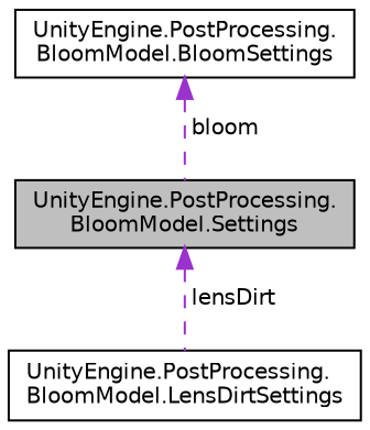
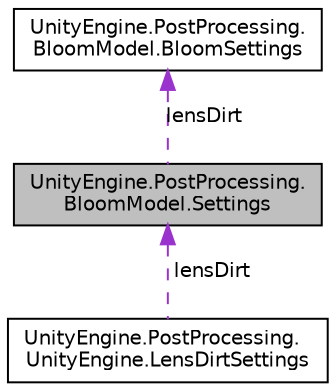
  digraph {
    rankdir=TB
    node [color=black fillcolor=white fontname=Helvetica fontsize=10 shape=record style=filled]
    edge [color=darkorchid3 dir=back fontname=Helvetica fontsize=10 labelfontname=Helvetica labelfontsize=10 style=dashed]
    n1 [fillcolor=grey75 fontcolor=black height=0.2 label="UnityEngine.PostProcessing.\lBloomModel.Settings" width=0.4]
-   n2 [height=0.2 label="UnityEngine.PostProcessing.\lBloomModel.LensDirtSettings" width=0.4]
+   n2 [height=0.2 label="UnityEngine.PostProcessing.\lUnityEngine.LensDirtSettings" width=0.4]
    n3 [height=0.2 label="UnityEngine.PostProcessing.\lBloomModel.BloomSettings" width=0.4]
    n1 -> n2 [label=" lensDirt"]
-   n3 -> n1 [label=" bloom"]
+   n3 -> n1 [label=" lensDirt"]
  }
